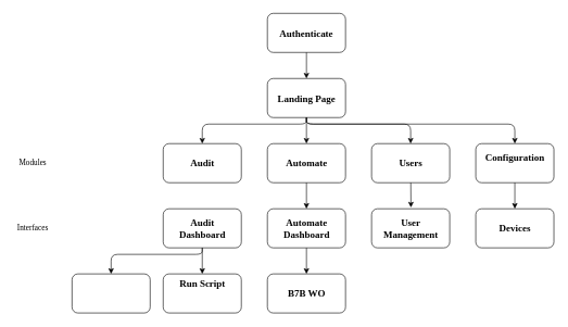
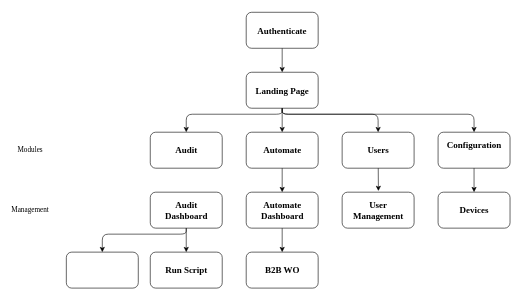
  <mxCell id="0" />
  <mxCell id="1" parent="0" />
  <mxCell id="2" value="" style="rounded=1;whiteSpace=wrap;html=1;" vertex="1" parent="1"><mxGeometry x="410" y="20" width="120" height="60" as="geometry" /></mxCell>
  <mxCell id="3" value="" style="rounded=1;whiteSpace=wrap;html=1;" vertex="1" parent="1"><mxGeometry x="410" y="120" width="120" height="60" as="geometry" /></mxCell>
  <mxCell id="4" value="" style="rounded=1;whiteSpace=wrap;html=1;" vertex="1" parent="1"><mxGeometry x="250" y="320" width="120" height="60" as="geometry" /></mxCell>
  <mxCell id="5" value="" style="rounded=1;whiteSpace=wrap;html=1;" vertex="1" parent="1"><mxGeometry x="410" y="220" width="120" height="60" as="geometry" /></mxCell>
  <mxCell id="6" value="" style="rounded=1;whiteSpace=wrap;html=1;" vertex="1" parent="1"><mxGeometry x="570" y="220" width="120" height="60" as="geometry" /></mxCell>
  <mxCell id="7" value="" style="rounded=1;whiteSpace=wrap;html=1;" vertex="1" parent="1"><mxGeometry x="730" y="220" width="120" height="60" as="geometry" /></mxCell>
  <mxCell id="8" value="&lt;font face=&quot;Old Standard TT&quot;&gt;Modules&lt;/font&gt;" style="text;html=1;strokeColor=none;fillColor=none;align=center;verticalAlign=middle;whiteSpace=wrap;rounded=0;" vertex="1" parent="1"><mxGeometry y="240" width="40" height="20" as="geometry" x="30" /></mxCell>
- <mxCell id="9" value="&lt;font face=&quot;Old Standard TT&quot;&gt;Interfaces&lt;/font&gt;" style="text;html=1;strokeColor=none;fillColor=none;align=center;verticalAlign=middle;whiteSpace=wrap;rounded=0;" vertex="1" parent="1"><mxGeometry x="20" y="340" width="60" height="20" as="geometry" /></mxCell>
+ <mxCell id="9" value="&lt;font face=&quot;Old Standard TT&quot;&gt;Management&lt;/font&gt;" style="text;html=1;strokeColor=none;fillColor=none;align=center;verticalAlign=middle;whiteSpace=wrap;rounded=0;" vertex="1" parent="1"><mxGeometry x="20" y="340" width="60" height="20" as="geometry" /></mxCell>
  <mxCell id="10" value="" style="rounded=1;whiteSpace=wrap;html=1;" vertex="1" parent="1"><mxGeometry x="250" y="420" width="120" height="60" as="geometry" /></mxCell>
  <mxCell id="11" value="" style="rounded=1;whiteSpace=wrap;html=1;" vertex="1" parent="1"><mxGeometry x="410" y="320" width="120" height="60" as="geometry" /></mxCell>
  <mxCell id="12" value="" style="rounded=1;whiteSpace=wrap;html=1;" vertex="1" parent="1"><mxGeometry x="570" y="320" width="120" height="60" as="geometry" /></mxCell>
  <mxCell id="13" value="" style="rounded=1;whiteSpace=wrap;html=1;" vertex="1" parent="1"><mxGeometry x="730" y="320" width="120" height="60" as="geometry" /></mxCell>
  <mxCell id="14" value="" style="rounded=1;whiteSpace=wrap;html=1;" vertex="1" parent="1"><mxGeometry x="110" y="420" width="120" height="60" as="geometry" /></mxCell>
  <mxCell id="15" value="" style="endArrow=classic;html=1;entryX=0.5;entryY=0;entryDx=0;entryDy=0;exitX=0.5;exitY=1;exitDx=0;exitDy=0;" edge="1" parent="1" source="2" target="3"><mxGeometry width="50" height="50" relative="1" as="geometry"><mxPoint x="310" y="140" as="sourcePoint" /><mxPoint x="360" y="90" as="targetPoint" /></mxGeometry></mxCell>
  <mxCell id="16" value="" style="endArrow=classic;html=1;exitX=0.5;exitY=1;exitDx=0;exitDy=0;entryX=0.5;entryY=0;entryDx=0;entryDy=0;" edge="1" parent="1" source="3" target="36"><mxGeometry width="50" height="50" relative="1" as="geometry"><mxPoint x="280" y="160" as="sourcePoint" /><mxPoint x="310" y="200" as="targetPoint" /><Array as="points"><mxPoint x="470" y="190" /><mxPoint x="310" y="190" /></Array></mxGeometry></mxCell>
  <mxCell id="17" value="" style="endArrow=classic;html=1;exitX=0.5;exitY=1;exitDx=0;exitDy=0;entryX=0.5;entryY=0;entryDx=0;entryDy=0;" edge="1" parent="1" source="3" target="5"><mxGeometry width="50" height="50" relative="1" as="geometry"><mxPoint x="540" y="190" as="sourcePoint" /><mxPoint x="590" y="140" as="targetPoint" /></mxGeometry></mxCell>
  <mxCell id="18" value="" style="endArrow=classic;html=1;exitX=0.5;exitY=1;exitDx=0;exitDy=0;entryX=0.5;entryY=0;entryDx=0;entryDy=0;" edge="1" parent="1" source="3" target="6"><mxGeometry width="50" height="50" relative="1" as="geometry"><mxPoint x="620" y="150" as="sourcePoint" /><mxPoint x="670" y="100" as="targetPoint" /><Array as="points"><mxPoint x="470" y="190" /><mxPoint x="630" y="190" /></Array></mxGeometry></mxCell>
  <mxCell id="19" value="" style="endArrow=classic;html=1;entryX=0.5;entryY=0;entryDx=0;entryDy=0;exitX=0.5;exitY=1;exitDx=0;exitDy=0;" edge="1" parent="1" source="3" target="7"><mxGeometry width="50" height="50" relative="1" as="geometry"><mxPoint x="580" y="180" as="sourcePoint" /><mxPoint x="630" y="130" as="targetPoint" /><Array as="points"><mxPoint x="470" y="190" /><mxPoint x="790" y="190" /></Array></mxGeometry></mxCell>
  <mxCell id="20" value="" style="endArrow=classic;html=1;exitX=0.5;exitY=1;exitDx=0;exitDy=0;" edge="1" parent="1" source="5" target="11"><mxGeometry width="50" height="50" relative="1" as="geometry"><mxPoint x="360" y="330" as="sourcePoint" /><mxPoint x="410" y="280" as="targetPoint" /></mxGeometry></mxCell>
  <mxCell id="21" value="" style="endArrow=classic;html=1;entryX=0.504;entryY=-0.033;entryDx=0;entryDy=0;entryPerimeter=0;" edge="1" parent="1" source="6" target="12"><mxGeometry width="50" height="50" relative="1" as="geometry"><mxPoint x="580" y="340" as="sourcePoint" /><mxPoint x="630" y="290" as="targetPoint" /></mxGeometry></mxCell>
  <mxCell id="22" value="" style="endArrow=classic;html=1;exitX=0.5;exitY=1;exitDx=0;exitDy=0;" edge="1" parent="1" source="7" target="13"><mxGeometry width="50" height="50" relative="1" as="geometry"><mxPoint x="690" y="350" as="sourcePoint" /><mxPoint x="740" y="300" as="targetPoint" /></mxGeometry></mxCell>
  <mxCell id="23" value="" style="endArrow=classic;html=1;exitX=0.5;exitY=1;exitDx=0;exitDy=0;" edge="1" parent="1" source="4" target="10"><mxGeometry width="50" height="50" relative="1" as="geometry"><mxPoint x="200" y="280" as="sourcePoint" /><mxPoint x="250" y="230" as="targetPoint" /></mxGeometry></mxCell>
  <mxCell id="24" value="" style="endArrow=classic;html=1;exitX=0.5;exitY=1;exitDx=0;exitDy=0;entryX=0.5;entryY=0;entryDx=0;entryDy=0;" edge="1" parent="1" source="4" target="14"><mxGeometry width="50" height="50" relative="1" as="geometry"><mxPoint x="90" y="360" as="sourcePoint" /><mxPoint x="140" y="310" as="targetPoint" /><Array as="points"><mxPoint x="310" y="390" /><mxPoint x="170" y="390" /></Array></mxGeometry></mxCell>
  <mxCell id="25" style="edgeStyle=orthogonalEdgeStyle;rounded=0;orthogonalLoop=1;jettySize=auto;html=1;exitX=0.5;exitY=1;exitDx=0;exitDy=0;" edge="1" parent="1" source="8" target="8"><mxGeometry relative="1" as="geometry" /></mxCell>
  <mxCell id="26" value="&lt;font face=&quot;Old Standard TT&quot; style=&quot;font-size: 15px&quot;&gt;Authenticate&lt;/font&gt;" style="text;html=1;strokeColor=none;fillColor=none;align=center;verticalAlign=middle;whiteSpace=wrap;rounded=0;fontStyle=1;" vertex="1" parent="1"><mxGeometry x="425" y="40" width="90" height="20" as="geometry" /></mxCell>
  <mxCell id="27" value="&lt;font face=&quot;Old Standard TT&quot; style=&quot;font-size: 15px&quot;&gt;Landing Page&lt;/font&gt;" style="text;html=1;strokeColor=none;fillColor=none;align=center;verticalAlign=middle;whiteSpace=wrap;rounded=0;fontStyle=1;" vertex="1" parent="1"><mxGeometry x="417.5" y="140" width="105" height="20" as="geometry" /></mxCell>
  <mxCell id="28" value="&lt;font face=&quot;Old Standard TT&quot; style=&quot;font-size: 15px&quot;&gt;Audit Dashboard&lt;/font&gt;" style="text;html=1;strokeColor=none;fillColor=none;align=center;verticalAlign=middle;whiteSpace=wrap;rounded=0;fontStyle=1;" vertex="1" parent="1"><mxGeometry x="257.5" y="340" width="105" height="20" as="geometry" /></mxCell>
  <mxCell id="29" value="&lt;font face=&quot;Old Standard TT&quot; style=&quot;font-size: 15px&quot;&gt;Automate&lt;/font&gt;" style="text;html=1;strokeColor=none;fillColor=none;align=center;verticalAlign=middle;whiteSpace=wrap;rounded=0;fontStyle=1;" vertex="1" parent="1"><mxGeometry x="417.5" y="240" width="105" height="20" as="geometry" /></mxCell>
  <mxCell id="30" value="&lt;font face=&quot;Old Standard TT&quot;&gt;&lt;span style=&quot;font-size: 15px&quot;&gt;Users&lt;/span&gt;&lt;/font&gt;" style="text;html=1;strokeColor=none;fillColor=none;align=center;verticalAlign=middle;whiteSpace=wrap;rounded=0;fontStyle=1;" vertex="1" parent="1"><mxGeometry x="577.5" y="240" width="105" height="20" as="geometry" /></mxCell>
  <mxCell id="31" value="&lt;font face=&quot;Old Standard TT&quot;&gt;&lt;span style=&quot;font-size: 15px&quot;&gt;Configuration&lt;/span&gt;&lt;/font&gt;" style="text;html=1;strokeColor=none;fillColor=none;align=center;verticalAlign=middle;whiteSpace=wrap;rounded=0;fontStyle=1;" vertex="1" parent="1"><mxGeometry x="737.5" y="230" width="105" height="20" as="geometry" /></mxCell>
- <mxCell id="32" value="&lt;font face=&quot;Old Standard TT&quot;&gt;&lt;span style=&quot;font-size: 15px&quot;&gt;Run Script&lt;/span&gt;&lt;/font&gt;" style="text;html=1;strokeColor=none;fillColor=none;align=center;verticalAlign=middle;whiteSpace=wrap;rounded=0;fontStyle=1;" vertex="1" parent="1"><mxGeometry x="257.5" y="425" width="105" height="20" as="geometry" /></mxCell>
+ <mxCell id="32" value="&lt;font face=&quot;Old Standard TT&quot;&gt;&lt;span style=&quot;font-size: 15px&quot;&gt;Run Script&lt;/span&gt;&lt;/font&gt;" style="text;html=1;strokeColor=none;fillColor=none;align=center;verticalAlign=middle;whiteSpace=wrap;rounded=0;fontStyle=1;" vertex="1" parent="1"><mxGeometry x="257.5" y="440" width="105" height="20" as="geometry" /></mxCell>
  <mxCell id="33" value="&lt;font face=&quot;Old Standard TT&quot; style=&quot;font-size: 15px&quot;&gt;Automate Dashboard&lt;/font&gt;" style="text;html=1;strokeColor=none;fillColor=none;align=center;verticalAlign=middle;whiteSpace=wrap;rounded=0;fontStyle=1;" vertex="1" parent="1"><mxGeometry x="417.5" y="340" width="105" height="20" as="geometry" /></mxCell>
  <mxCell id="34" value="&lt;font face=&quot;Old Standard TT&quot; style=&quot;font-size: 15px&quot;&gt;User Management&lt;/font&gt;" style="text;html=1;strokeColor=none;fillColor=none;align=center;verticalAlign=middle;whiteSpace=wrap;rounded=0;fontStyle=1;" vertex="1" parent="1"><mxGeometry x="577.5" y="340" width="105" height="20" as="geometry" /></mxCell>
  <mxCell id="35" value="&lt;font face=&quot;Old Standard TT&quot; style=&quot;font-size: 15px&quot;&gt;Devices&lt;/font&gt;" style="text;html=1;strokeColor=none;fillColor=none;align=center;verticalAlign=middle;whiteSpace=wrap;rounded=0;fontStyle=1;" vertex="1" parent="1"><mxGeometry x="737.5" y="340" width="105" height="20" as="geometry" /></mxCell>
  <mxCell id="36" value="" style="rounded=1;whiteSpace=wrap;html=1;" vertex="1" parent="1"><mxGeometry x="250" y="220" width="120" height="60" as="geometry" /></mxCell>
  <mxCell id="37" value="&lt;font face=&quot;Old Standard TT&quot; style=&quot;font-size: 15px&quot;&gt;Audit&lt;/font&gt;" style="text;html=1;strokeColor=none;fillColor=none;align=center;verticalAlign=middle;whiteSpace=wrap;rounded=0;fontStyle=1;" vertex="1" parent="1"><mxGeometry x="257.5" y="240" width="105" height="20" as="geometry" /></mxCell>
  <mxCell id="38" value="" style="rounded=1;whiteSpace=wrap;html=1;" vertex="1" parent="1"><mxGeometry x="410" y="420" width="120" height="60" as="geometry" /></mxCell>
- <mxCell id="39" value="&lt;font face=&quot;Old Standard TT&quot; style=&quot;font-size: 15px&quot;&gt;B7B WO&lt;/font&gt;" style="text;html=1;strokeColor=none;fillColor=none;align=center;verticalAlign=middle;whiteSpace=wrap;rounded=0;fontStyle=1;" vertex="1" parent="1"><mxGeometry x="417.5" y="440" width="105" height="20" as="geometry" /></mxCell>
+ <mxCell id="39" value="&lt;font face=&quot;Old Standard TT&quot; style=&quot;font-size: 15px&quot;&gt;B2B WO&lt;/font&gt;" style="text;html=1;strokeColor=none;fillColor=none;align=center;verticalAlign=middle;whiteSpace=wrap;rounded=0;fontStyle=1;" vertex="1" parent="1"><mxGeometry x="417.5" y="440" width="105" height="20" as="geometry" /></mxCell>
  <mxCell id="40" value="" style="endArrow=classic;html=1;exitX=0.5;exitY=1;exitDx=0;exitDy=0;" edge="1" parent="1" source="11" target="38"><mxGeometry width="50" height="50" relative="1" as="geometry"><mxPoint x="620" y="480" as="sourcePoint" /><mxPoint x="670" y="430" as="targetPoint" /></mxGeometry></mxCell>
